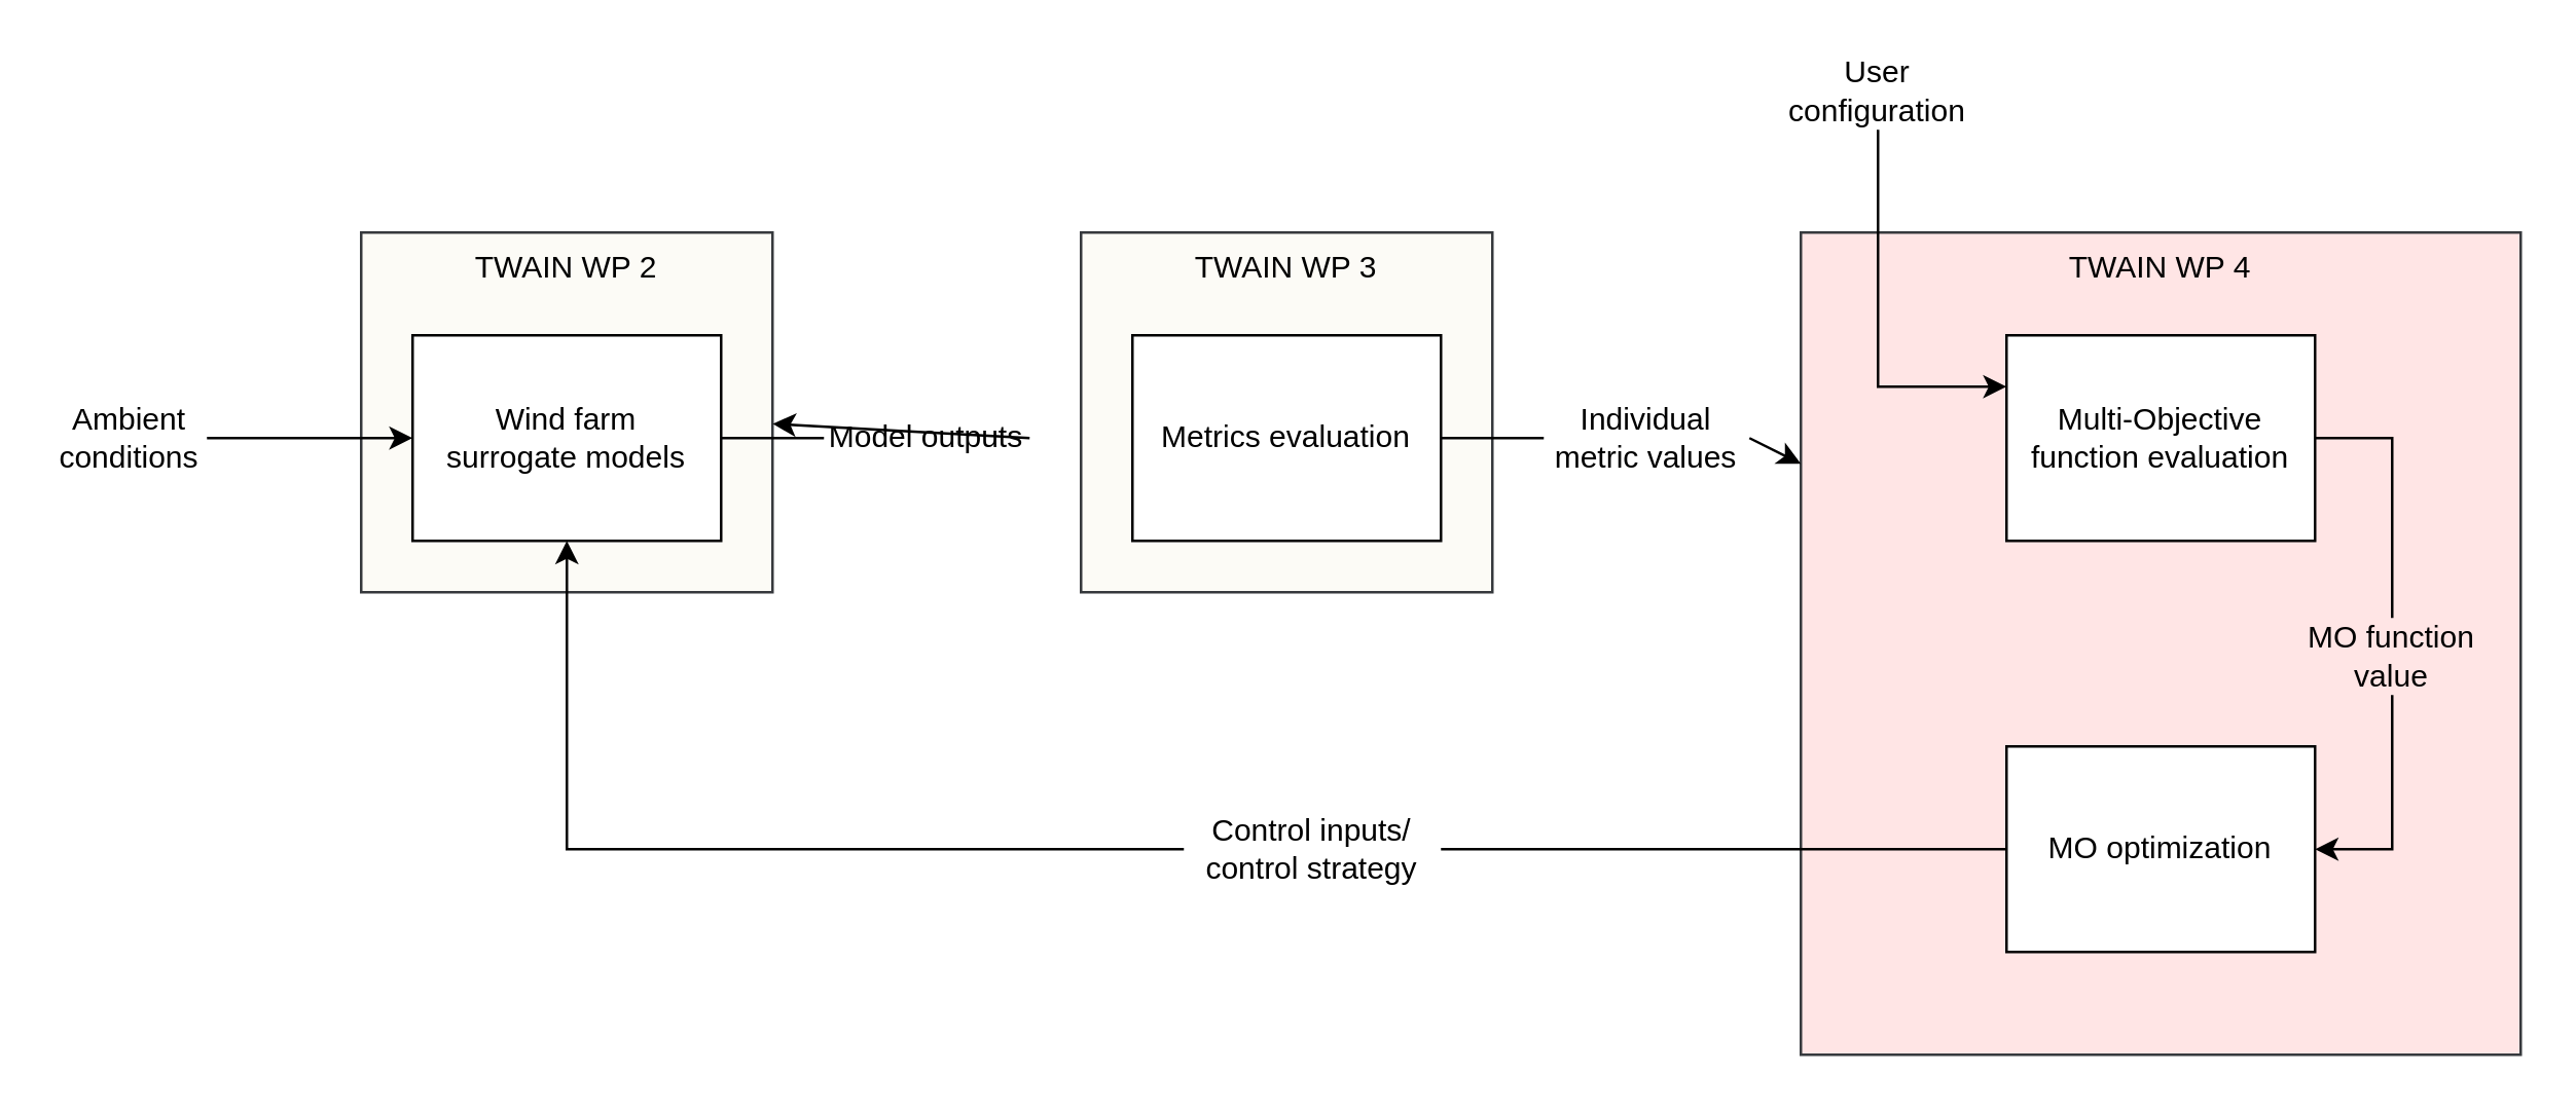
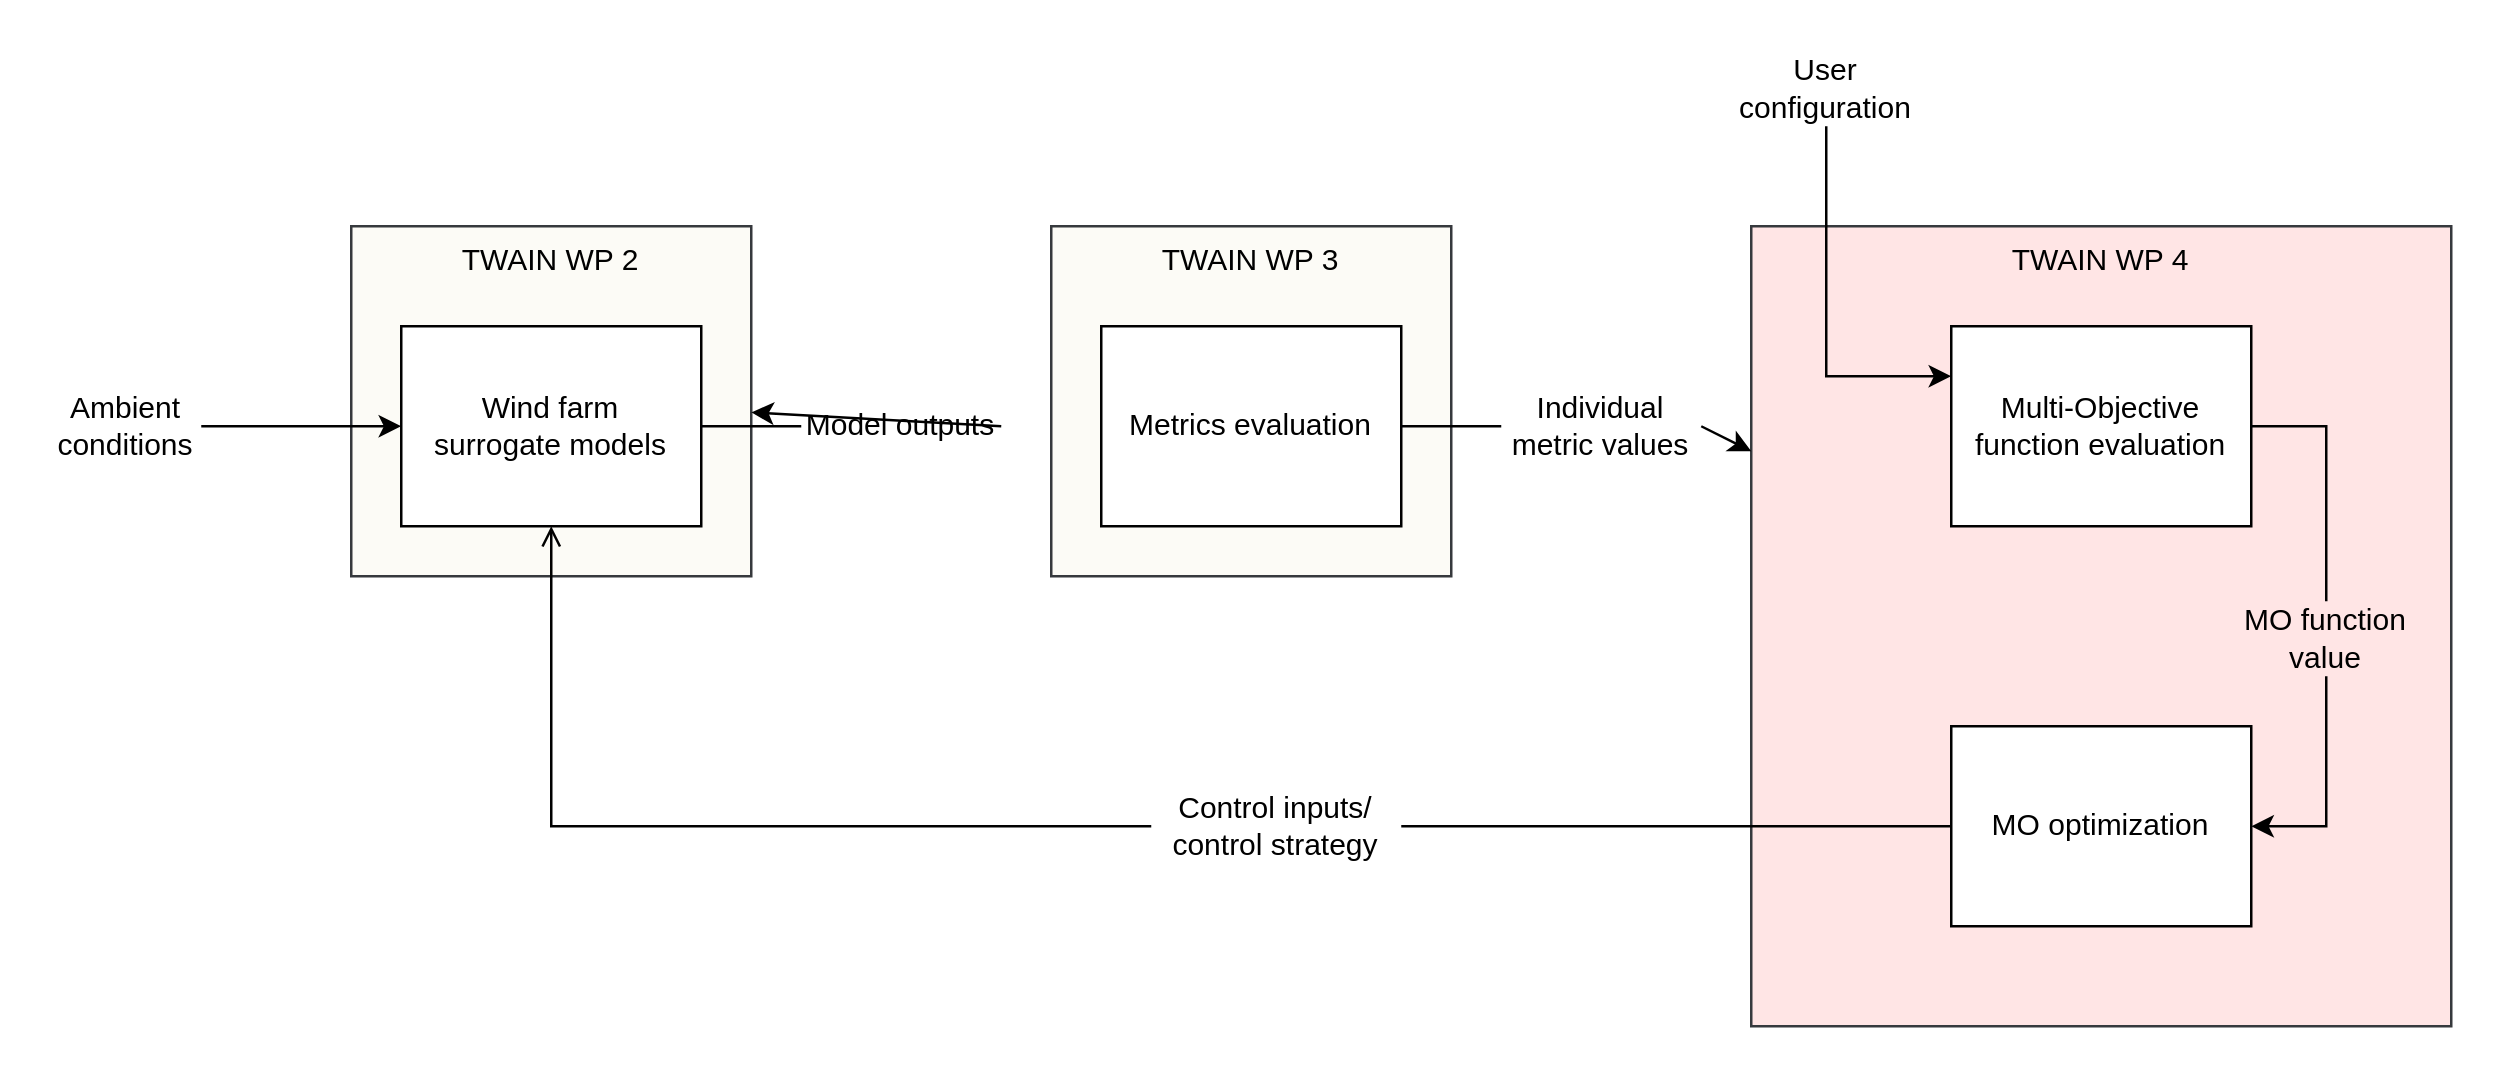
  <mxCell id="0" />
  <mxCell id="1" parent="0" />
  <mxCell id="2" value="TWAIN WP 4" style="rounded=0;whiteSpace=wrap;html=1;fillColor=#ffcccc;strokeColor=#36393d;labelPosition=center;verticalLabelPosition=middle;align=center;verticalAlign=top;horizontal=1;fillOpacity=50;" parent="1" vertex="1"><mxGeometry x="700" y="90" width="280" height="320" as="geometry" /></mxCell>
  <mxCell id="3" value="TWAIN WP 3" style="rounded=0;whiteSpace=wrap;html=1;fillColor=#f9f7ed;strokeColor=#36393d;labelPosition=center;verticalLabelPosition=middle;align=center;verticalAlign=top;horizontal=1;fillOpacity=50;" parent="1" vertex="1"><mxGeometry x="420" y="90" width="160" height="140" as="geometry" /></mxCell>
  <mxCell id="4" value="TWAIN WP 2" style="rounded=0;whiteSpace=wrap;html=1;fillColor=#f9f7ed;strokeColor=#36393d;labelPosition=center;verticalLabelPosition=middle;align=center;verticalAlign=top;horizontal=1;fillOpacity=50;" parent="1" vertex="1"><mxGeometry x="140" y="90" width="160" height="140" as="geometry" /></mxCell>
  <mxCell id="5" value="Ambient conditions" style="text;html=1;align=center;verticalAlign=middle;whiteSpace=wrap;rounded=0;" parent="1" vertex="1"><mxGeometry x="20" y="155" width="60" height="30" as="geometry" /></mxCell>
  <mxCell id="6" value="" style="endArrow=classic;html=1;rounded=0;exitX=1;exitY=0.5;exitDx=0;exitDy=0;" parent="1" source="5" target="7" edge="1"><mxGeometry width="50" height="50" relative="1" as="geometry"><mxPoint x="160" y="170" as="sourcePoint" /><mxPoint x="160" y="190" as="targetPoint" /></mxGeometry></mxCell>
  <mxCell id="7" value="Wind farm&lt;div&gt;surrogate models&lt;/div&gt;" style="rounded=0;whiteSpace=wrap;html=1;" parent="1" vertex="1"><mxGeometry x="160" y="130" width="120" height="80" as="geometry" /></mxCell>
  <mxCell id="8" value="" style="endArrow=none;html=1;rounded=0;exitX=1;exitY=0.5;exitDx=0;exitDy=0;endFill=0;entryX=0;entryY=0.5;entryDx=0;entryDy=0;" parent="1" source="7" target="9" edge="1"><mxGeometry width="50" height="50" relative="1" as="geometry"><mxPoint x="600" y="280" as="sourcePoint" /><mxPoint x="310" y="120" as="targetPoint" /></mxGeometry></mxCell>
  <mxCell id="9" value="Model outputs" style="text;html=1;align=center;verticalAlign=middle;whiteSpace=wrap;rounded=0;" parent="1" vertex="1"><mxGeometry x="320" y="155" width="80" height="30" as="geometry" /></mxCell>
  <mxCell id="10" value="Metrics evaluation" style="rounded=0;whiteSpace=wrap;html=1;" parent="1" vertex="1"><mxGeometry x="440" y="130" width="120" height="80" as="geometry" /></mxCell>
  <mxCell id="11" value="" style="endArrow=classic;html=1;rounded=0;exitX=1;exitY=0.5;exitDx=0;exitDy=0;" parent="1" source="9" target="4" edge="1"><mxGeometry width="50" height="50" relative="1" as="geometry"><mxPoint x="600" y="280" as="sourcePoint" /><mxPoint x="650" y="230" as="targetPoint" /></mxGeometry></mxCell>
  <mxCell id="12" value="" style="endArrow=none;html=1;rounded=0;exitX=1;exitY=0.5;exitDx=0;exitDy=0;endFill=0;entryX=0;entryY=0.5;entryDx=0;entryDy=0;" parent="1" target="13" edge="1"><mxGeometry width="50" height="50" relative="1" as="geometry"><mxPoint x="560" y="170" as="sourcePoint" /><mxPoint x="600" y="170" as="targetPoint" /></mxGeometry></mxCell>
  <mxCell id="13" value="Individual metric values" style="text;html=1;align=center;verticalAlign=middle;whiteSpace=wrap;rounded=0;" parent="1" vertex="1"><mxGeometry x="600" y="155" width="80" height="30" as="geometry" /></mxCell>
  <mxCell id="14" value="" style="endArrow=classic;html=1;rounded=0;exitX=1;exitY=0.5;exitDx=0;exitDy=0;" parent="1" source="13" target="2" edge="1"><mxGeometry width="50" height="50" relative="1" as="geometry"><mxPoint x="840" y="280" as="sourcePoint" /><mxPoint x="720" y="170" as="targetPoint" /></mxGeometry></mxCell>
  <mxCell id="15" value="Multi-Objective&lt;div&gt;function evaluation&lt;/div&gt;" style="rounded=0;whiteSpace=wrap;html=1;" parent="1" vertex="1"><mxGeometry x="780" y="130" width="120" height="80" as="geometry" /></mxCell>
  <mxCell id="16" value="User configuration" style="text;html=1;align=center;verticalAlign=middle;whiteSpace=wrap;rounded=0;" parent="1" vertex="1"><mxGeometry x="700" y="20" width="60" height="30" as="geometry" /></mxCell>
  <mxCell id="17" value="" style="endArrow=classic;html=1;rounded=0;entryX=0;entryY=0.25;entryDx=0;entryDy=0;exitX=0.5;exitY=1;exitDx=0;exitDy=0;" parent="1" source="16" target="15" edge="1"><mxGeometry width="50" height="50" relative="1" as="geometry"><mxPoint x="790" y="80" as="sourcePoint" /><mxPoint x="779.5" y="210" as="targetPoint" /><Array as="points"><mxPoint x="730" y="150" /></Array></mxGeometry></mxCell>
  <mxCell id="18" value="" style="endArrow=none;html=1;rounded=0;exitX=1;exitY=0.5;exitDx=0;exitDy=0;endFill=0;entryX=0.5;entryY=0;entryDx=0;entryDy=0;" parent="1" source="15" target="19" edge="1"><mxGeometry width="50" height="50" relative="1" as="geometry"><mxPoint x="600" y="280" as="sourcePoint" /><mxPoint x="880" y="230" as="targetPoint" /><Array as="points"><mxPoint x="930" y="170" /></Array></mxGeometry></mxCell>
  <mxCell id="19" value="MO function&lt;div&gt;value&lt;/div&gt;" style="text;html=1;align=center;verticalAlign=middle;whiteSpace=wrap;rounded=0;" parent="1" vertex="1"><mxGeometry x="890" y="240" width="80" height="30" as="geometry" /></mxCell>
  <mxCell id="20" value="MO optimization" style="rounded=0;whiteSpace=wrap;html=1;" parent="1" vertex="1"><mxGeometry x="780" y="290" width="120" height="80" as="geometry" /></mxCell>
- <mxCell id="21" value="" style="endArrow=classic;html=1;rounded=0;exitX=0;exitY=0.5;exitDx=0;exitDy=0;entryX=0.5;entryY=1;entryDx=0;entryDy=0;" parent="1" source="24" target="7" edge="1"><mxGeometry width="50" height="50" relative="1" as="geometry"><mxPoint x="480" y="210" as="sourcePoint" /><mxPoint x="530" y="160" as="targetPoint" /><Array as="points"><mxPoint x="220" y="330" /></Array></mxGeometry></mxCell>
+ <mxCell id="21" value="" style="endArrow=open;html=1;rounded=0;exitX=0;exitY=0.5;exitDx=0;exitDy=0;entryX=0.5;entryY=1;entryDx=0;entryDy=0;" parent="1" source="24" target="7" edge="1"><mxGeometry width="50" height="50" relative="1" as="geometry"><mxPoint x="480" y="210" as="sourcePoint" /><mxPoint x="530" y="160" as="targetPoint" /><Array as="points"><mxPoint x="220" y="330" /></Array></mxGeometry></mxCell>
  <mxCell id="22" value="" style="endArrow=classic;html=1;rounded=0;entryX=1;entryY=0.5;entryDx=0;entryDy=0;exitX=0.5;exitY=1;exitDx=0;exitDy=0;" parent="1" source="19" target="20" edge="1"><mxGeometry width="50" height="50" relative="1" as="geometry"><mxPoint x="500" y="290" as="sourcePoint" /><mxPoint x="550" y="240" as="targetPoint" /><Array as="points"><mxPoint x="930" y="330" /></Array></mxGeometry></mxCell>
  <mxCell id="23" value="" style="endArrow=none;html=1;rounded=0;exitX=0;exitY=0.5;exitDx=0;exitDy=0;endFill=0;" parent="1" source="20" target="24" edge="1"><mxGeometry width="50" height="50" relative="1" as="geometry"><mxPoint x="720" y="330" as="sourcePoint" /><mxPoint x="400" y="330" as="targetPoint" /></mxGeometry></mxCell>
  <mxCell id="24" value="Control inputs/&lt;div&gt;control strategy&lt;/div&gt;" style="text;html=1;align=center;verticalAlign=middle;whiteSpace=wrap;rounded=0;" parent="1" vertex="1"><mxGeometry x="460" y="315" width="100" height="30" as="geometry" /></mxCell>
